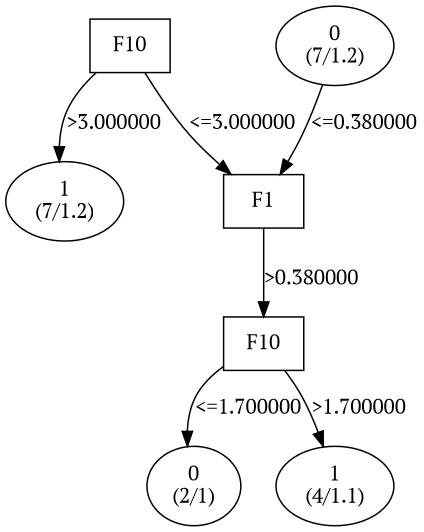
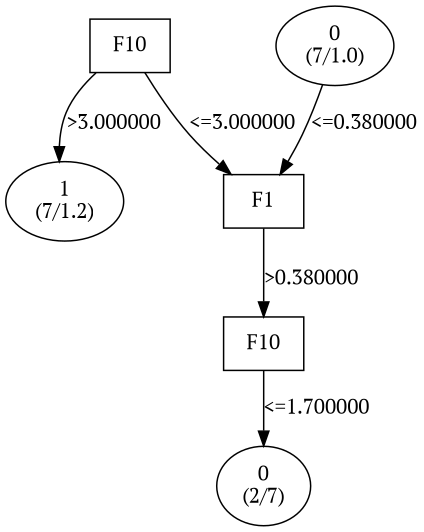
  digraph {
    fontname="PT Serif"
    node [fontname="PT Serif" shape=ellipse]
    edge [fontname="PT Serif"]
    n1 [label="F10\n" shape=box]
    n2 [label="F1\n" shape=box]
    n3 [label="1\n(7/1.2)"]
    n4 [label="F10\n" shape=box]
-   n5 [label="0\n(7/1.2)"]
-   n6 [label="0\n(2/1)"]
-   n7 [label="1\n(4/1.1)"]
+   n5 [label="0\n(7/1.0)"]
+   n6 [label="0\n(2/7)"]
    n1 -> n2 [label="<=3.000000"]
    n1 -> n3 [label=">3.000000"]
    n2 -> n4 [label=">0.380000"]
    n4 -> n6 [label="<=1.700000"]
-   n4 -> n7 [label=">1.700000"]
    n5 -> n2 [label="<=0.380000"]
  }
